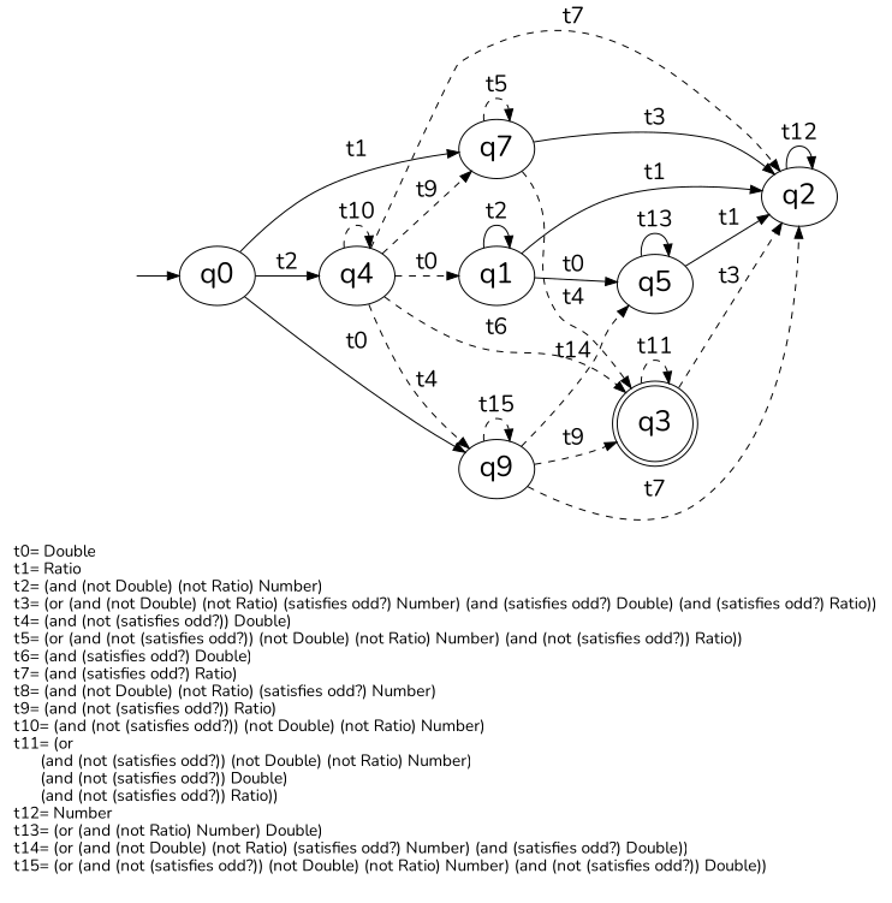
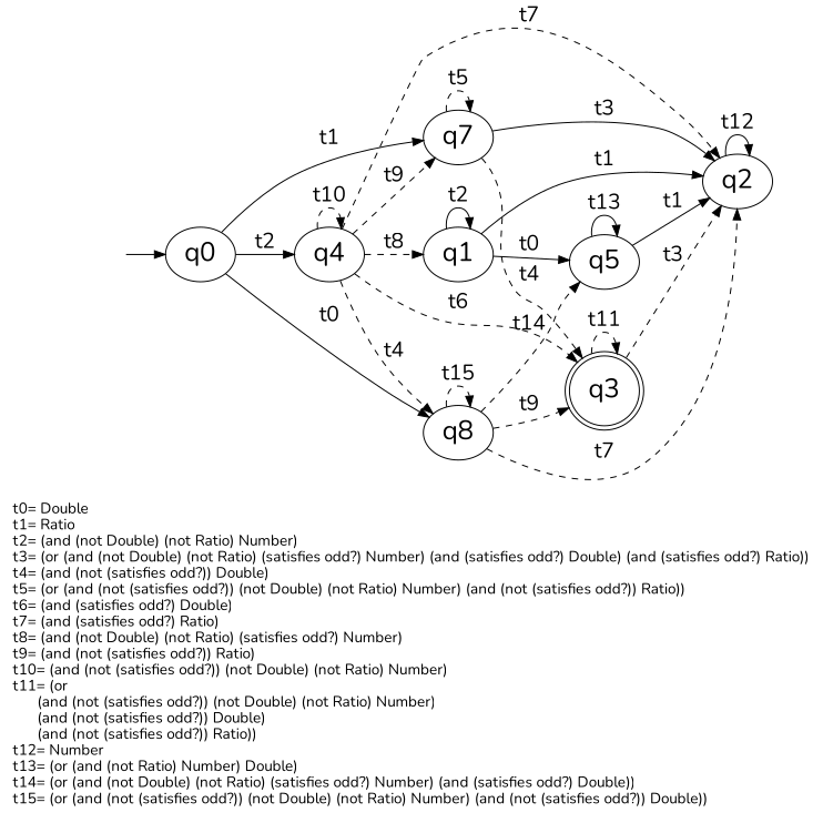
  digraph {
    fontname=Nunito
    label="\lt0= Double\lt1= Ratio\lt2= (and (not Double) (not Ratio) Number)\lt3= (or (and (not Double) (not Ratio) (satisfies odd?) Number) (and (satisfies odd?) Double) (and (satisfies odd?) Ratio))\lt4= (and (not (satisfies odd?)) Double)\lt5= (or (and (not (satisfies odd?)) (not Double) (not Ratio) Number) (and (not (satisfies odd?)) Ratio))\lt6= (and (satisfies odd?) Double)\lt7= (and (satisfies odd?) Ratio)\lt8= (and (not Double) (not Ratio) (satisfies odd?) Number)\lt9= (and (not (satisfies odd?)) Ratio)\lt10= (and (not (satisfies odd?)) (not Double) (not Ratio) Number)\lt11= (or\l      (and (not (satisfies odd?)) (not Double) (not Ratio) Number)\l      (and (not (satisfies odd?)) Double)\l      (and (not (satisfies odd?)) Ratio))\lt12= Number\lt13= (or (and (not Ratio) Number) Double)\lt14= (or (and (not Double) (not Ratio) (satisfies odd?) Number) (and (satisfies odd?) Double))\lt15= (or (and (not (satisfies odd?)) (not Double) (not Ratio) Number) (and (not (satisfies odd?)) Double))\l\l"
    labeljust=l
    nojustify=true
    rankdir=LR
    node [fontname=Nunito fontsize=25]
    edge [fontname=Nunito fontsize=20 style=dashed]
    H0 [style=invis width=0]
    q0
-   q8 [label=q9]
+   q8
    q7
    q4
    q2
    q3 [shape=doublecircle]
    q5
    q1
    H0 -> q0 [style=""]
    q0 -> q8 [label=t0 style=""]
    q0 -> q7 [label=t1 style=""]
    q0 -> q4 [label=t2 style=""]
    q8 -> q8 [label=t15]
    q8 -> q2 [label=t7]
    q8 -> q3 [label=t9]
    q8 -> q5 [label=t14]
    q7 -> q7 [label=t5]
    q7 -> q2 [label=t3 style=solid]
    q7 -> q3 [label=t4]
    q4 -> q8 [label=t4]
    q4 -> q7 [label=t9]
    q4 -> q4 [label=t10]
    q4 -> q2 [label=t7]
    q4 -> q3 [label=t6]
-   q4 -> q1 [label=t0]
+   q4 -> q1 [label=t8]
    q2 -> q2 [label=t12 style=""]
    q3 -> q2 [label=t3]
    q3 -> q3 [label=t11]
    q5 -> q2 [label=t1 style=""]
    q5 -> q5 [label=t13 style=""]
    q1 -> q2 [label=t1 style=""]
    q1 -> q5 [label=t0 style=""]
    q1 -> q1 [label=t2 style=""]
  }
